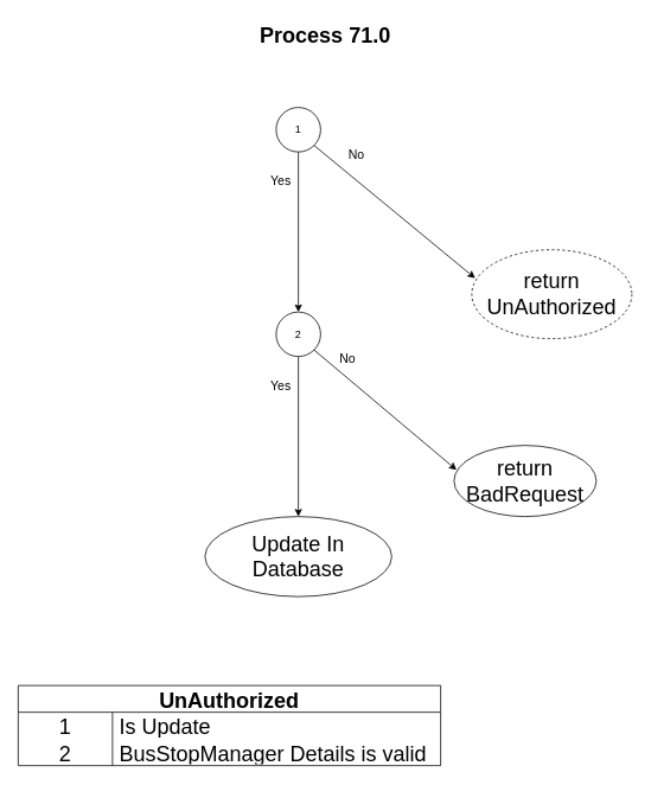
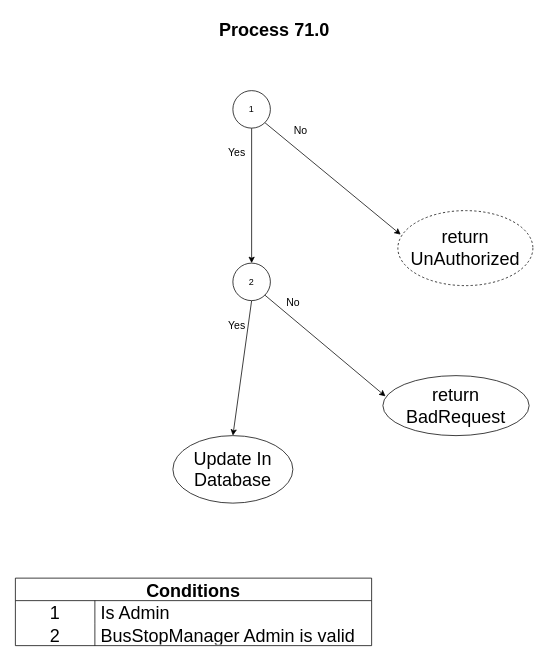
  <mxCell id="0" />
  <mxCell id="1" parent="0" />
  <mxCell id="2" style="edgeStyle=none;html=1;exitX=1;exitY=1;exitDx=0;exitDy=0;entryX=0.021;entryY=0.32;entryDx=0;entryDy=0;entryPerimeter=0;fontSize=24;" edge="1" parent="1" source="4" target="13"><mxGeometry relative="1" as="geometry" /></mxCell>
  <mxCell id="3" style="edgeStyle=none;html=1;exitX=0.5;exitY=1;exitDx=0;exitDy=0;entryX=0.5;entryY=0;entryDx=0;entryDy=0;fontSize=14;" edge="1" parent="1" source="4" target="16"><mxGeometry relative="1" as="geometry" /></mxCell>
  <mxCell id="4" value="1" style="ellipse;whiteSpace=wrap;html=1;aspect=fixed;" vertex="1" parent="1"><mxGeometry x="310" y="120" width="50" height="50" as="geometry" /></mxCell>
  <mxCell id="5" value="&lt;font style=&quot;font-size: 24px;&quot;&gt;&lt;b&gt;Process 71.0&lt;/b&gt;&lt;/font&gt;" style="text;html=1;align=center;verticalAlign=middle;resizable=0;points=[];autosize=1;strokeColor=none;fillColor=none;" vertex="1" parent="1"><mxGeometry x="280" y="20" width="170" height="40" as="geometry" /></mxCell>
- <mxCell id="6" value="UnAuthorized" style="shape=table;startSize=30;container=1;collapsible=0;childLayout=tableLayout;fixedRows=1;rowLines=0;fontStyle=1;fontSize=24;" vertex="1" parent="1"><mxGeometry x="20" y="770" width="475" height="90" as="geometry" /></mxCell>
+ <mxCell id="6" value="Conditions" style="shape=table;startSize=30;container=1;collapsible=0;childLayout=tableLayout;fixedRows=1;rowLines=0;fontStyle=1;fontSize=24;" vertex="1" parent="1"><mxGeometry x="20" y="770" width="475" height="90" as="geometry" /></mxCell>
  <mxCell id="7" value="" style="shape=tableRow;horizontal=0;startSize=0;swimlaneHead=0;swimlaneBody=0;top=0;left=0;bottom=0;right=0;collapsible=0;dropTarget=0;fillColor=none;points=[[0,0.5],[1,0.5]];portConstraint=eastwest;fontSize=24;" vertex="1" parent="6"><mxGeometry y="30" width="475" height="30" as="geometry" /></mxCell>
  <mxCell id="8" value="1" style="shape=partialRectangle;html=1;whiteSpace=wrap;connectable=0;fillColor=none;top=0;left=0;bottom=0;right=0;overflow=hidden;pointerEvents=1;fontSize=24;" vertex="1" parent="7"><mxGeometry width="106" height="30" as="geometry"><mxRectangle width="106" height="30" as="alternateBounds" /></mxGeometry></mxCell>
- <mxCell id="9" value="Is Update" style="shape=partialRectangle;html=1;whiteSpace=wrap;connectable=0;fillColor=none;top=0;left=0;bottom=0;right=0;align=left;spacingLeft=6;overflow=hidden;fontSize=24;" vertex="1" parent="7"><mxGeometry x="106" width="369" height="30" as="geometry"><mxRectangle width="369" height="30" as="alternateBounds" /></mxGeometry></mxCell>
+ <mxCell id="9" value="Is Admin" style="shape=partialRectangle;html=1;whiteSpace=wrap;connectable=0;fillColor=none;top=0;left=0;bottom=0;right=0;align=left;spacingLeft=6;overflow=hidden;fontSize=24;" vertex="1" parent="7"><mxGeometry x="106" width="369" height="30" as="geometry"><mxRectangle width="369" height="30" as="alternateBounds" /></mxGeometry></mxCell>
  <mxCell id="10" value="" style="shape=tableRow;horizontal=0;startSize=0;swimlaneHead=0;swimlaneBody=0;top=0;left=0;bottom=0;right=0;collapsible=0;dropTarget=0;fillColor=none;points=[[0,0.5],[1,0.5]];portConstraint=eastwest;fontSize=24;" vertex="1" parent="6"><mxGeometry y="60" width="475" height="30" as="geometry" /></mxCell>
  <mxCell id="11" value="2" style="shape=partialRectangle;html=1;whiteSpace=wrap;connectable=0;fillColor=none;top=0;left=0;bottom=0;right=0;overflow=hidden;fontSize=24;" vertex="1" parent="10"><mxGeometry width="106" height="30" as="geometry"><mxRectangle width="106" height="30" as="alternateBounds" /></mxGeometry></mxCell>
- <mxCell id="12" value="BusStopManager Details is valid" style="shape=partialRectangle;html=1;whiteSpace=wrap;connectable=0;fillColor=none;top=0;left=0;bottom=0;right=0;align=left;spacingLeft=6;overflow=hidden;fontSize=24;" vertex="1" parent="10"><mxGeometry x="106" width="369" height="30" as="geometry"><mxRectangle width="369" height="30" as="alternateBounds" /></mxGeometry></mxCell>
+ <mxCell id="12" value="BusStopManager Admin is valid" style="shape=partialRectangle;html=1;whiteSpace=wrap;connectable=0;fillColor=none;top=0;left=0;bottom=0;right=0;align=left;spacingLeft=6;overflow=hidden;fontSize=24;" vertex="1" parent="10"><mxGeometry x="106" width="369" height="30" as="geometry"><mxRectangle width="369" height="30" as="alternateBounds" /></mxGeometry></mxCell>
  <mxCell id="13" value="return UnAuthorized" style="ellipse;whiteSpace=wrap;html=1;fontSize=24;dashed=1;" vertex="1" parent="1"><mxGeometry x="530" y="280" width="180" height="100" as="geometry" /></mxCell>
  <mxCell id="14" value="&lt;font style=&quot;font-size: 14px;&quot;&gt;No&lt;/font&gt;" style="text;html=1;align=center;verticalAlign=middle;resizable=0;points=[];autosize=1;strokeColor=none;fillColor=none;fontSize=24;" vertex="1" parent="1"><mxGeometry x="380" y="150" width="40" height="40" as="geometry" /></mxCell>
  <mxCell id="15" style="edgeStyle=none;html=1;exitX=0.5;exitY=1;exitDx=0;exitDy=0;entryX=0.5;entryY=0;entryDx=0;entryDy=0;fontSize=14;" edge="1" parent="1" source="16" target="20"><mxGeometry relative="1" as="geometry" /></mxCell>
  <mxCell id="16" value="2" style="ellipse;whiteSpace=wrap;html=1;aspect=fixed;" vertex="1" parent="1"><mxGeometry x="310" y="350" width="50" height="50" as="geometry" /></mxCell>
  <mxCell id="17" value="&lt;font style=&quot;font-size: 14px;&quot;&gt;Yes&lt;/font&gt;" style="text;html=1;align=center;verticalAlign=middle;resizable=0;points=[];autosize=1;strokeColor=none;fillColor=none;fontSize=24;" vertex="1" parent="1"><mxGeometry x="290" y="180" width="50" height="40" as="geometry" /></mxCell>
- <mxCell id="18" value="return &lt;br&gt;BadRequest" style="ellipse;whiteSpace=wrap;html=1;fontSize=24;" vertex="1" parent="1"><mxGeometry x="510" y="500" width="160" height="80" as="geometry" /></mxCell>
+ <mxCell id="18" value="return &lt;br&gt;BadRequest" style="ellipse;whiteSpace=wrap;html=1;fontSize=24;" vertex="1" parent="1"><mxGeometry x="510" y="500" width="195" height="80" as="geometry" /></mxCell>
  <mxCell id="19" style="edgeStyle=none;html=1;exitX=1;exitY=1;exitDx=0;exitDy=0;entryX=0.018;entryY=0.345;entryDx=0;entryDy=0;entryPerimeter=0;fontSize=24;" edge="1" parent="1" source="16" target="18"><mxGeometry relative="1" as="geometry"><mxPoint x="362.678" y="172.678" as="sourcePoint" /><mxPoint x="544.41" y="301.6" as="targetPoint" /></mxGeometry></mxCell>
- <mxCell id="20" value="Update In Database" style="ellipse;whiteSpace=wrap;html=1;fontSize=24;" vertex="1" parent="1"><mxGeometry x="230" y="580" width="210" height="90" as="geometry" /></mxCell>
+ <mxCell id="20" value="Update In Database" style="ellipse;whiteSpace=wrap;html=1;fontSize=24;" vertex="1" parent="1"><mxGeometry x="230" y="580" width="160" height="90" as="geometry" /></mxCell>
  <mxCell id="21" value="&lt;font style=&quot;font-size: 14px;&quot;&gt;Yes&lt;/font&gt;" style="text;html=1;align=center;verticalAlign=middle;resizable=0;points=[];autosize=1;strokeColor=none;fillColor=none;fontSize=24;" vertex="1" parent="1"><mxGeometry x="290" y="410" width="50" height="40" as="geometry" /></mxCell>
  <mxCell id="22" value="&lt;font style=&quot;font-size: 14px;&quot;&gt;No&lt;/font&gt;" style="text;html=1;align=center;verticalAlign=middle;resizable=0;points=[];autosize=1;strokeColor=none;fillColor=none;fontSize=24;" vertex="1" parent="1"><mxGeometry x="370" y="380" width="40" height="40" as="geometry" /></mxCell>
